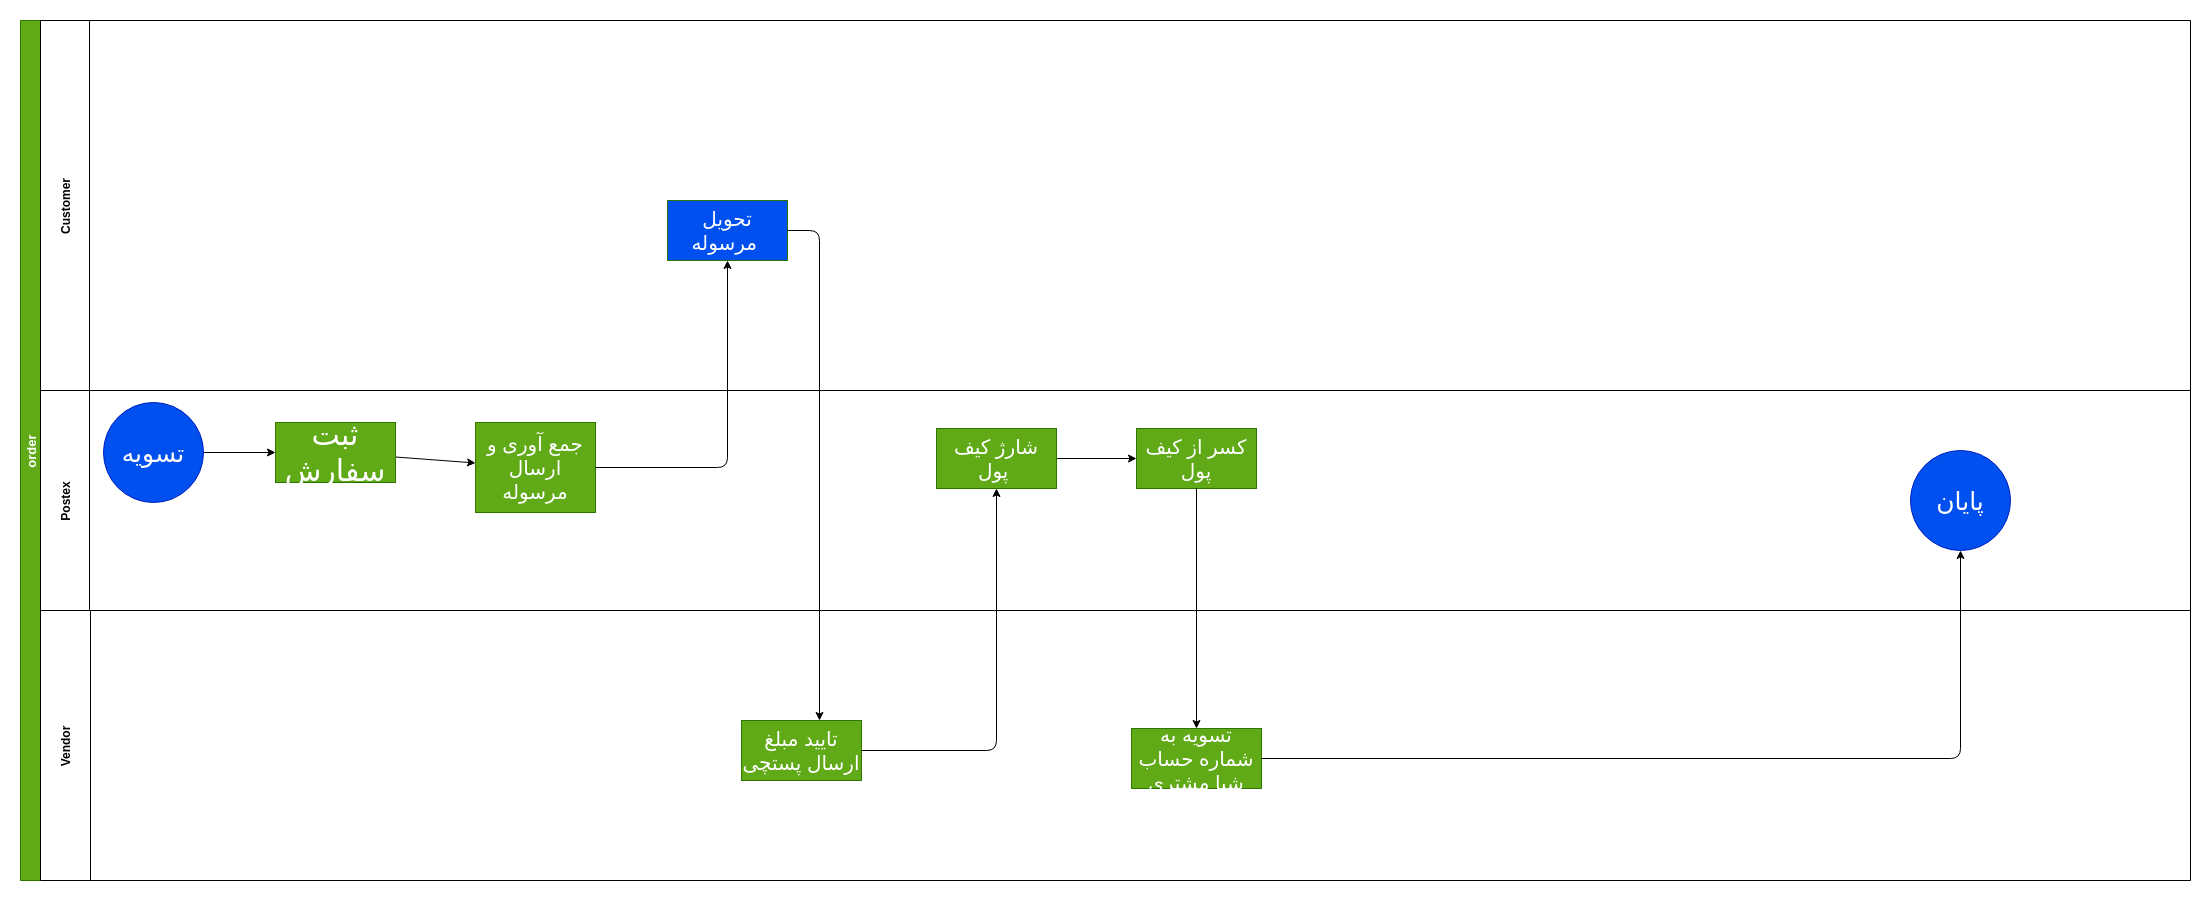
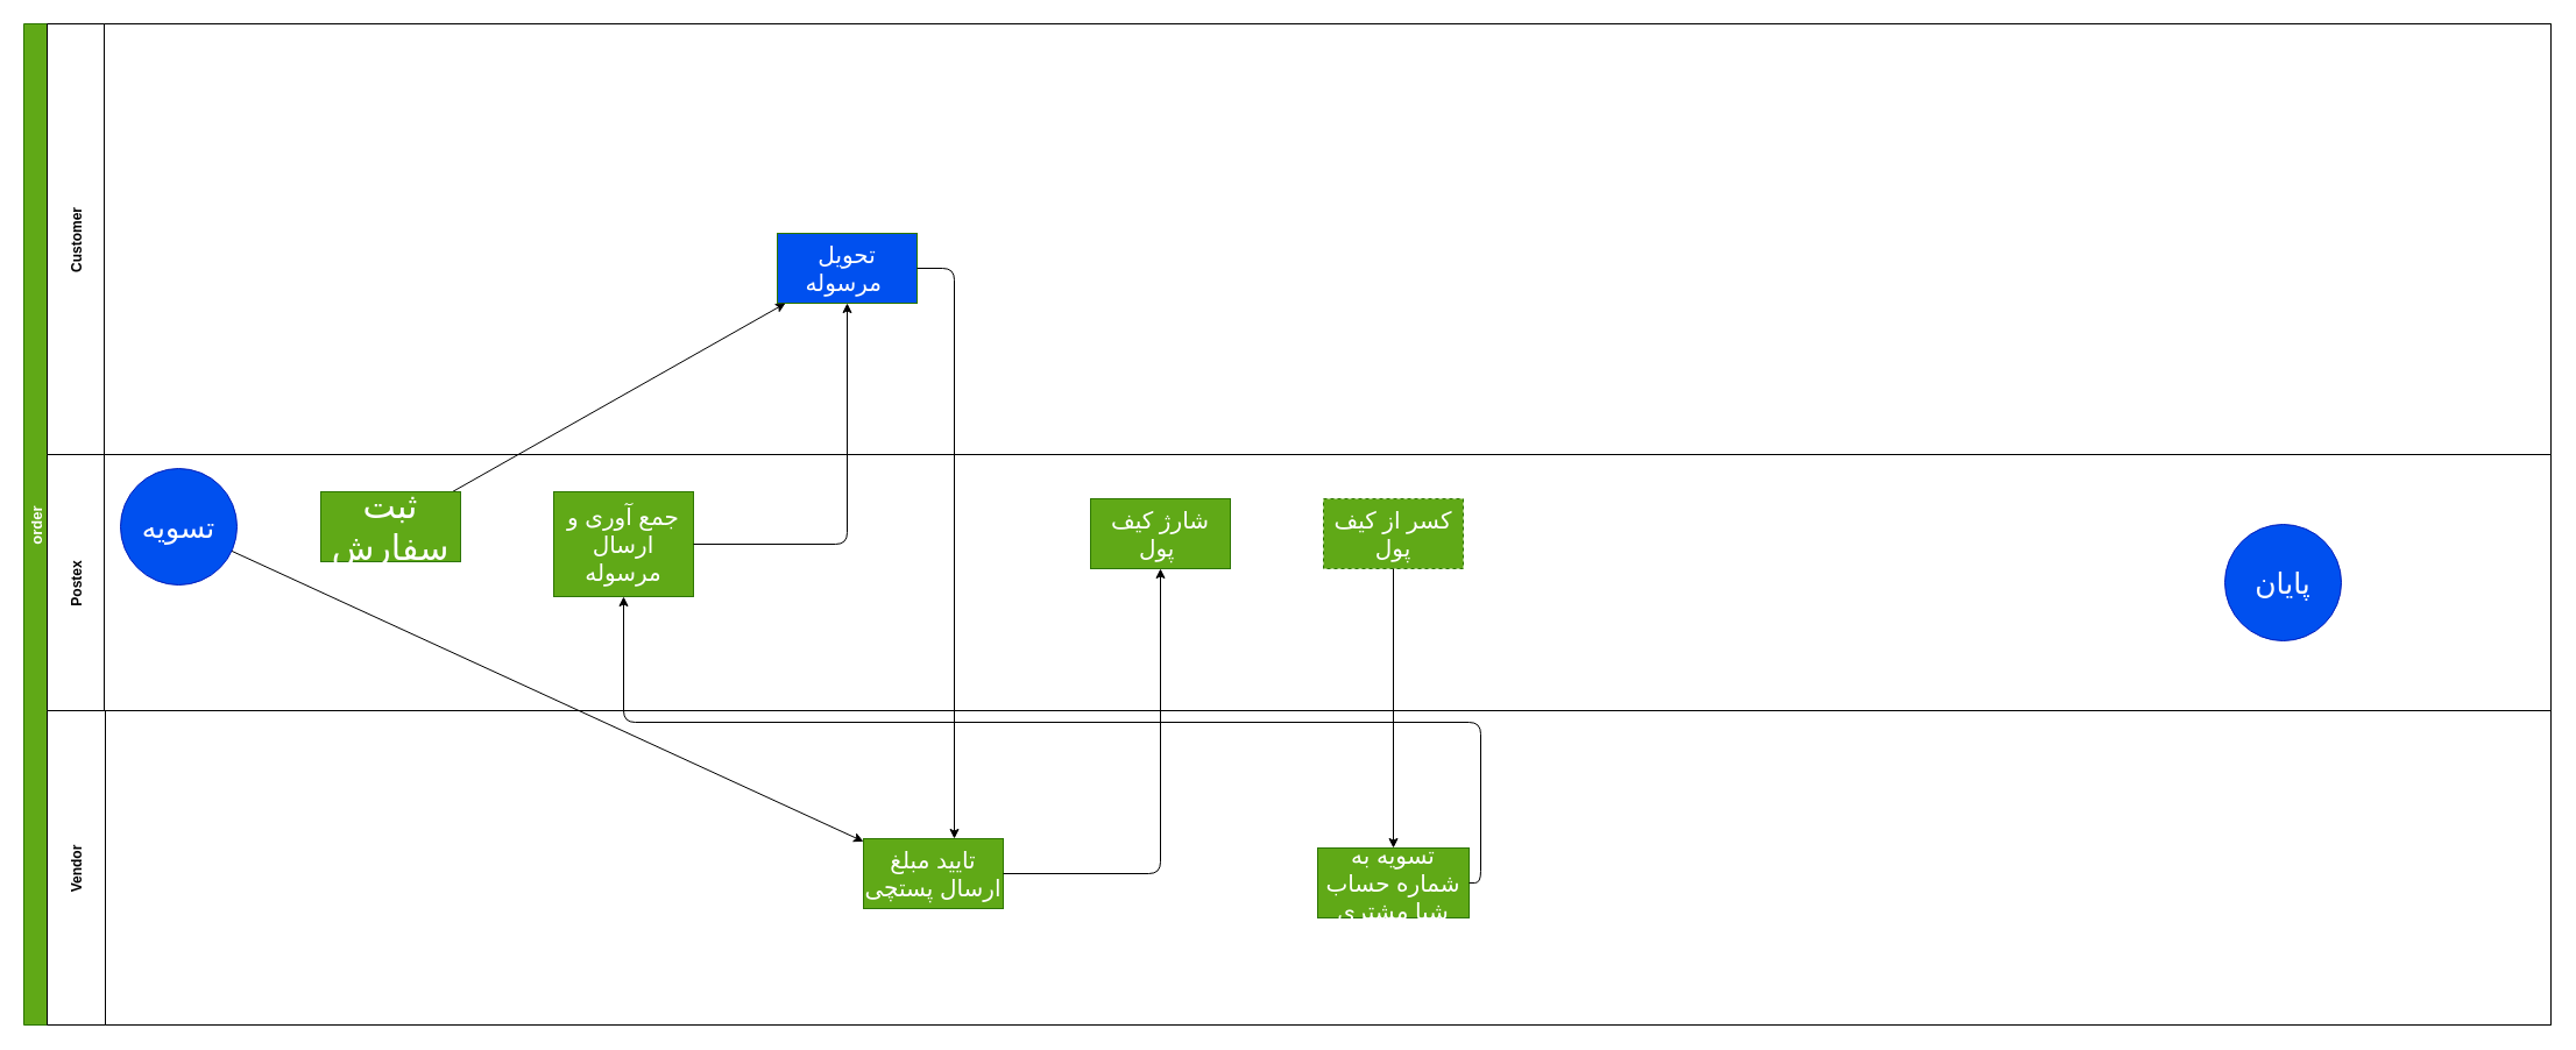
  <mxCell id="0" />
  <mxCell id="1" parent="0" />
  <mxCell id="2" value="order" style="swimlane;childLayout=stackLayout;resizeParent=1;resizeParentMax=0;horizontal=0;startSize=20;horizontalStack=0;fillColor=#60a917;strokeColor=#2D7600;fontColor=#ffffff;fontSize=13;" parent="1" vertex="1"><mxGeometry x="20" y="20" width="2170" height="860" as="geometry" /></mxCell>
  <mxCell id="3" value="Customer" style="swimlane;startSize=49;horizontal=0;fillColor=default;" parent="2" vertex="1"><mxGeometry x="20" width="2150" height="370" as="geometry" /></mxCell>
  <mxCell id="4" value="&lt;font style=&quot;font-size: 20px&quot;&gt;تحویل مرسوله&amp;nbsp;&lt;/font&gt;" style="whiteSpace=wrap;html=1;fillColor=#0050ef;strokeColor=#2D7600;fontColor=#ffffff;" vertex="1" parent="3"><mxGeometry x="627" y="180" width="120" height="60" as="geometry" /></mxCell>
  <mxCell id="5" value="Postex" style="swimlane;startSize=49;horizontal=0;" parent="2" vertex="1"><mxGeometry x="20" y="370" width="2150" height="220" as="geometry" /></mxCell>
- <mxCell id="6" value="" style="edgeStyle=none;html=1;" edge="1" parent="5" source="7" target="9"><mxGeometry relative="1" as="geometry" /></mxCell>
+ <mxCell id="6" value="" style="edgeStyle=none;html=1;" edge="1" parent="5" source="7" target="16"><mxGeometry relative="1" as="geometry" /></mxCell>
  <mxCell id="7" value="&lt;font style=&quot;font-size: 25px&quot;&gt;تسویه&lt;/font&gt;" style="ellipse;whiteSpace=wrap;html=1;aspect=fixed;fillColor=#0050ef;strokeColor=#001DBC;fontColor=#ffffff;" parent="5" vertex="1"><mxGeometry x="63" y="12" width="100" height="100" as="geometry" /></mxCell>
- <mxCell id="8" value="" style="edgeStyle=none;html=1;fontSize=30;" edge="1" parent="5" source="9" target="10"><mxGeometry relative="1" as="geometry" /></mxCell>
+ <mxCell id="8" value="" style="edgeStyle=none;html=1;fontSize=30;" edge="1" parent="5" source="9" target="4"><mxGeometry relative="1" as="geometry" /></mxCell>
  <mxCell id="9" value="&lt;font style=&quot;font-size: 30px&quot;&gt;ثبت سفارش&lt;/font&gt;" style="whiteSpace=wrap;html=1;fillColor=#60a917;strokeColor=#2D7600;fontColor=#ffffff;" vertex="1" parent="5"><mxGeometry x="235" y="32" width="120" height="60" as="geometry" /></mxCell>
  <mxCell id="10" value="&lt;font style=&quot;font-size: 20px&quot;&gt;جمع آوری و ارسال مرسوله&lt;/font&gt;" style="whiteSpace=wrap;html=1;fillColor=#60a917;strokeColor=#2D7600;fontColor=#ffffff;" vertex="1" parent="5"><mxGeometry x="435" y="32" width="120" height="90" as="geometry" /></mxCell>
- <mxCell id="11" value="" style="edgeStyle=orthogonalEdgeStyle;html=1;fontSize=20;" edge="1" parent="5" source="12" target="13"><mxGeometry relative="1" as="geometry" /></mxCell>
  <mxCell id="12" value="&lt;font style=&quot;font-size: 20px&quot;&gt;شارژ کیف پول&amp;nbsp;&lt;/font&gt;" style="whiteSpace=wrap;html=1;fillColor=#60a917;strokeColor=#2D7600;fontColor=#ffffff;" vertex="1" parent="5"><mxGeometry x="896" y="38" width="120" height="60" as="geometry" /></mxCell>
- <mxCell id="13" value="&lt;font style=&quot;font-size: 20px&quot;&gt;کسر از کیف پول&lt;/font&gt;" style="whiteSpace=wrap;html=1;fillColor=#60a917;strokeColor=#2D7600;fontColor=#ffffff;" vertex="1" parent="5"><mxGeometry x="1096" y="38" width="120" height="60" as="geometry" /></mxCell>
+ <mxCell id="13" value="&lt;font style=&quot;font-size: 20px&quot;&gt;کسر از کیف پول&lt;/font&gt;" style="whiteSpace=wrap;html=1;fillColor=#60a917;strokeColor=#2D7600;fontColor=#ffffff;dashed=1;" vertex="1" parent="5"><mxGeometry x="1096" y="38" width="120" height="60" as="geometry" /></mxCell>
  <mxCell id="14" value="&lt;font style=&quot;font-size: 25px&quot;&gt;پایان&lt;/font&gt;" style="ellipse;whiteSpace=wrap;html=1;aspect=fixed;fillColor=#0050ef;strokeColor=#001DBC;fontColor=#ffffff;" parent="5" vertex="1"><mxGeometry x="1870" y="60" width="100" height="100" as="geometry" /></mxCell>
  <mxCell id="15" value="Vendor" style="swimlane;startSize=50;horizontal=0;" parent="2" vertex="1"><mxGeometry x="20" y="590" width="2150" height="270" as="geometry" /></mxCell>
  <mxCell id="16" value="&lt;font style=&quot;font-size: 20px&quot;&gt;تایید مبلغ ارسال پستچی&lt;/font&gt;" style="whiteSpace=wrap;html=1;fillColor=#60a917;strokeColor=#2D7600;fontColor=#ffffff;" vertex="1" parent="15"><mxGeometry x="701" y="110" width="120" height="60" as="geometry" /></mxCell>
  <mxCell id="17" value="&lt;font style=&quot;font-size: 20px&quot;&gt;تسویه به شماره حساب شبا مشتری&lt;/font&gt;" style="whiteSpace=wrap;html=1;fillColor=#60a917;strokeColor=#2D7600;fontColor=#ffffff;" vertex="1" parent="15"><mxGeometry x="1091" y="118" width="130" height="60" as="geometry" /></mxCell>
  <mxCell id="18" value="" style="edgeStyle=orthogonalEdgeStyle;html=1;fontSize=20;" edge="1" parent="2" source="10" target="4"><mxGeometry relative="1" as="geometry" /></mxCell>
  <mxCell id="19" value="" style="edgeStyle=orthogonalEdgeStyle;html=1;fontSize=20;" edge="1" parent="2" source="4" target="16"><mxGeometry relative="1" as="geometry"><Array as="points"><mxPoint x="799" y="210" /></Array></mxGeometry></mxCell>
  <mxCell id="20" value="" style="edgeStyle=orthogonalEdgeStyle;html=1;fontSize=20;" edge="1" parent="2" source="16" target="12"><mxGeometry relative="1" as="geometry" /></mxCell>
  <mxCell id="21" value="" style="edgeStyle=orthogonalEdgeStyle;html=1;fontSize=20;" edge="1" parent="2" source="13" target="17"><mxGeometry relative="1" as="geometry" /></mxCell>
- <mxCell id="22" style="edgeStyle=orthogonalEdgeStyle;html=1;exitX=1;exitY=0.5;exitDx=0;exitDy=0;entryX=0.5;entryY=1;entryDx=0;entryDy=0;fontSize=20;" edge="1" parent="2" source="17" target="14"><mxGeometry relative="1" as="geometry" /></mxCell>
+ <mxCell id="22" style="edgeStyle=orthogonalEdgeStyle;html=1;exitX=1;exitY=0.5;exitDx=0;exitDy=0;fontSize=20;" edge="1" parent="2" source="17" target="10"><mxGeometry relative="1" as="geometry" /></mxCell>
